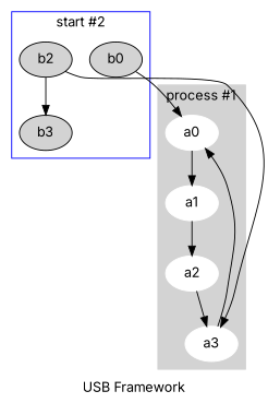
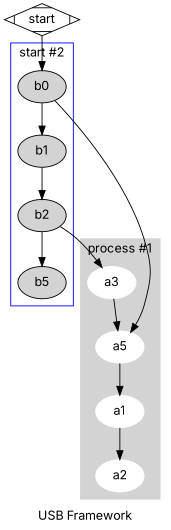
  digraph {
    fontname=Inter
    label="USB Framework"
    node [fontname=Inter style=filled]
    edge [fontname=Inter]
-   a0 [color=white]
+   a0 [color=white label=a5]
    a1 [color=white]
    a2 [color=white]
    a3 [color=white]
    b0
+   b1
    b2
-   b3
+   b3 [label=b5]
+   start [shape=Mdiamond style=""]
    subgraph cluster_1 {
      color=lightgrey
      label="process #1"
      style=filled
      a0
      a1
      a2
      a3
    }
    subgraph cluster_2 {
      color=blue
      label="start #2"
      b0
+     b1
      b2
      b3
    }
    a0 -> a1
    a1 -> a2
-   a2 -> a3
    a3 -> a0
    b0 -> a0
+   b0 -> b1
+   b1 -> b2
    b2 -> a3
    b2 -> b3
+   start -> b0
  }
